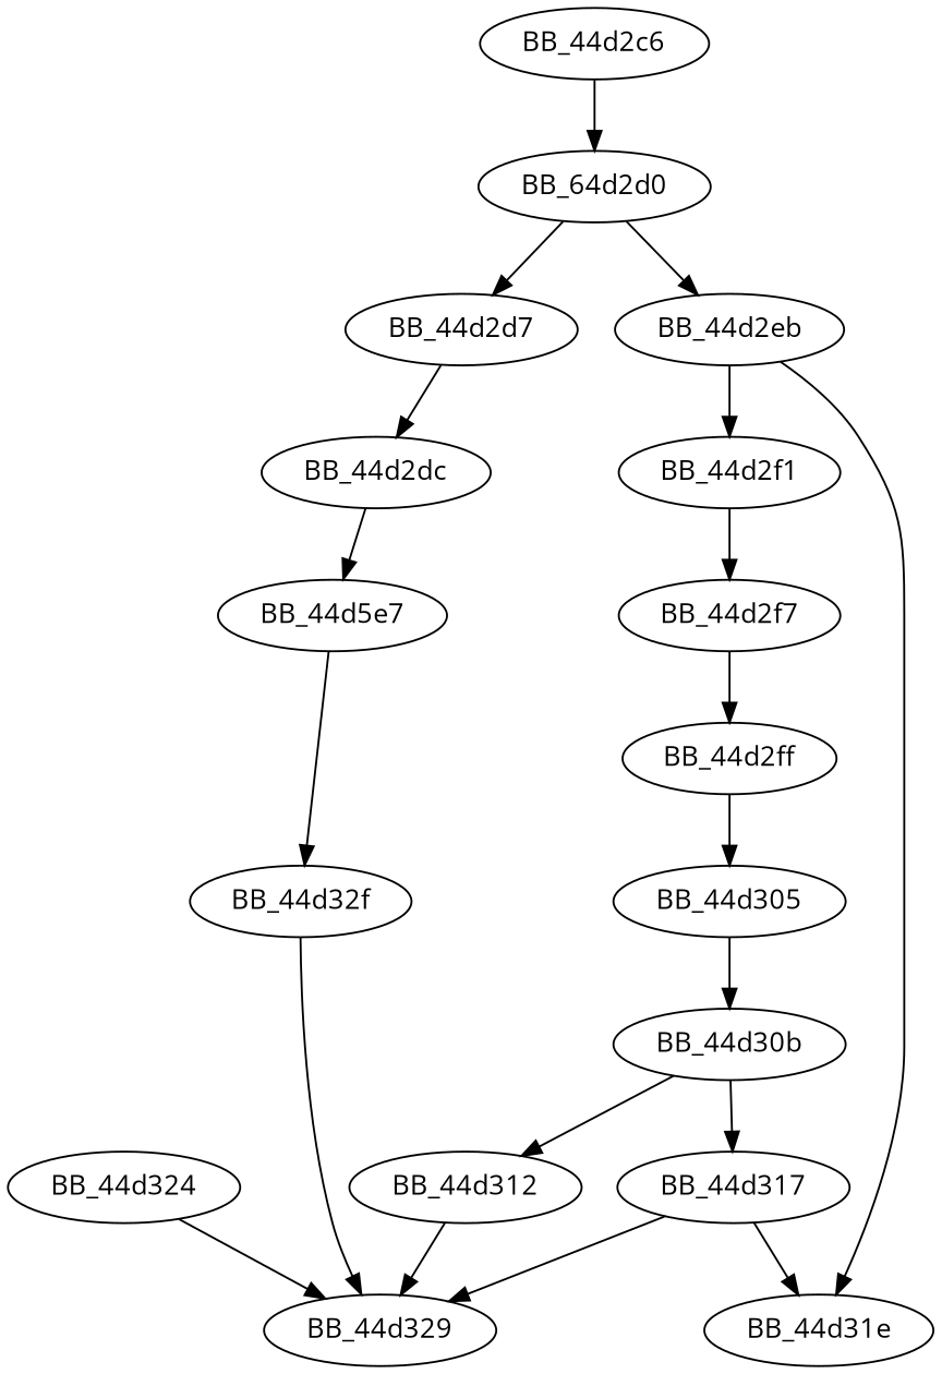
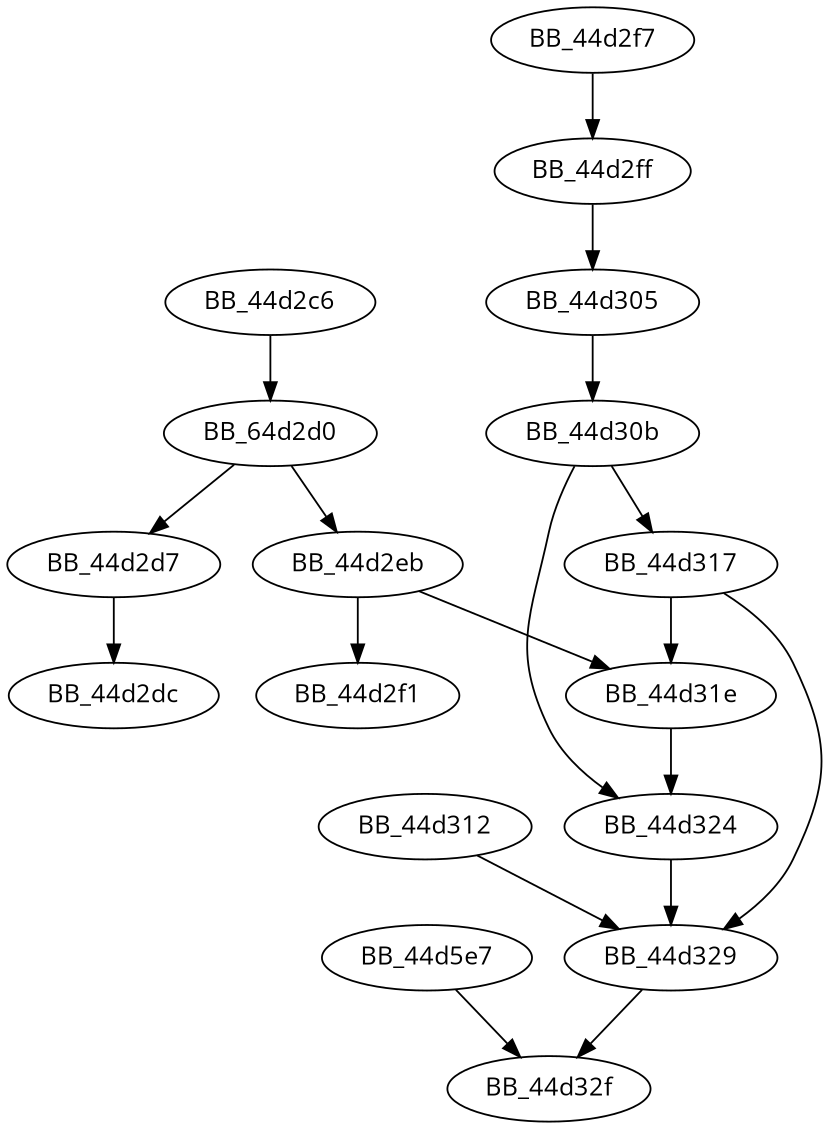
  digraph {
    fontname="Open Sans"
    node [fontname="Open Sans"]
    edge [fontname="Open Sans"]
    n1 [label=BB_64d2d0]
    BB_44d2c6
    BB_44d2d7
    BB_44d2eb
    BB_44d2dc
    BB_44d2f1
    BB_44d31e
    n8 [label=BB_44d5e7]
    BB_44d2f7
    BB_44d329
    BB_44d32f
    BB_44d2ff
    BB_44d305
    BB_44d30b
    BB_44d312
    BB_44d317
    BB_44d324
    n1 -> BB_44d2d7
    n1 -> BB_44d2eb
    BB_44d2c6 -> n1
    BB_44d2d7 -> BB_44d2dc
    BB_44d2eb -> BB_44d2f1
    BB_44d2eb -> BB_44d31e
-   BB_44d2dc -> n8
-   BB_44d2f1 -> BB_44d2f7
+   BB_44d31e -> BB_44d324
    n8 -> BB_44d32f
    BB_44d2f7 -> BB_44d2ff
-   BB_44d32f -> BB_44d329
+   BB_44d329 -> BB_44d32f
    BB_44d2ff -> BB_44d305
    BB_44d305 -> BB_44d30b
-   BB_44d30b -> BB_44d312
+   BB_44d30b -> BB_44d324
    BB_44d30b -> BB_44d317
    BB_44d312 -> BB_44d329
    BB_44d317 -> BB_44d31e
    BB_44d317 -> BB_44d329
    BB_44d324 -> BB_44d329
  }
